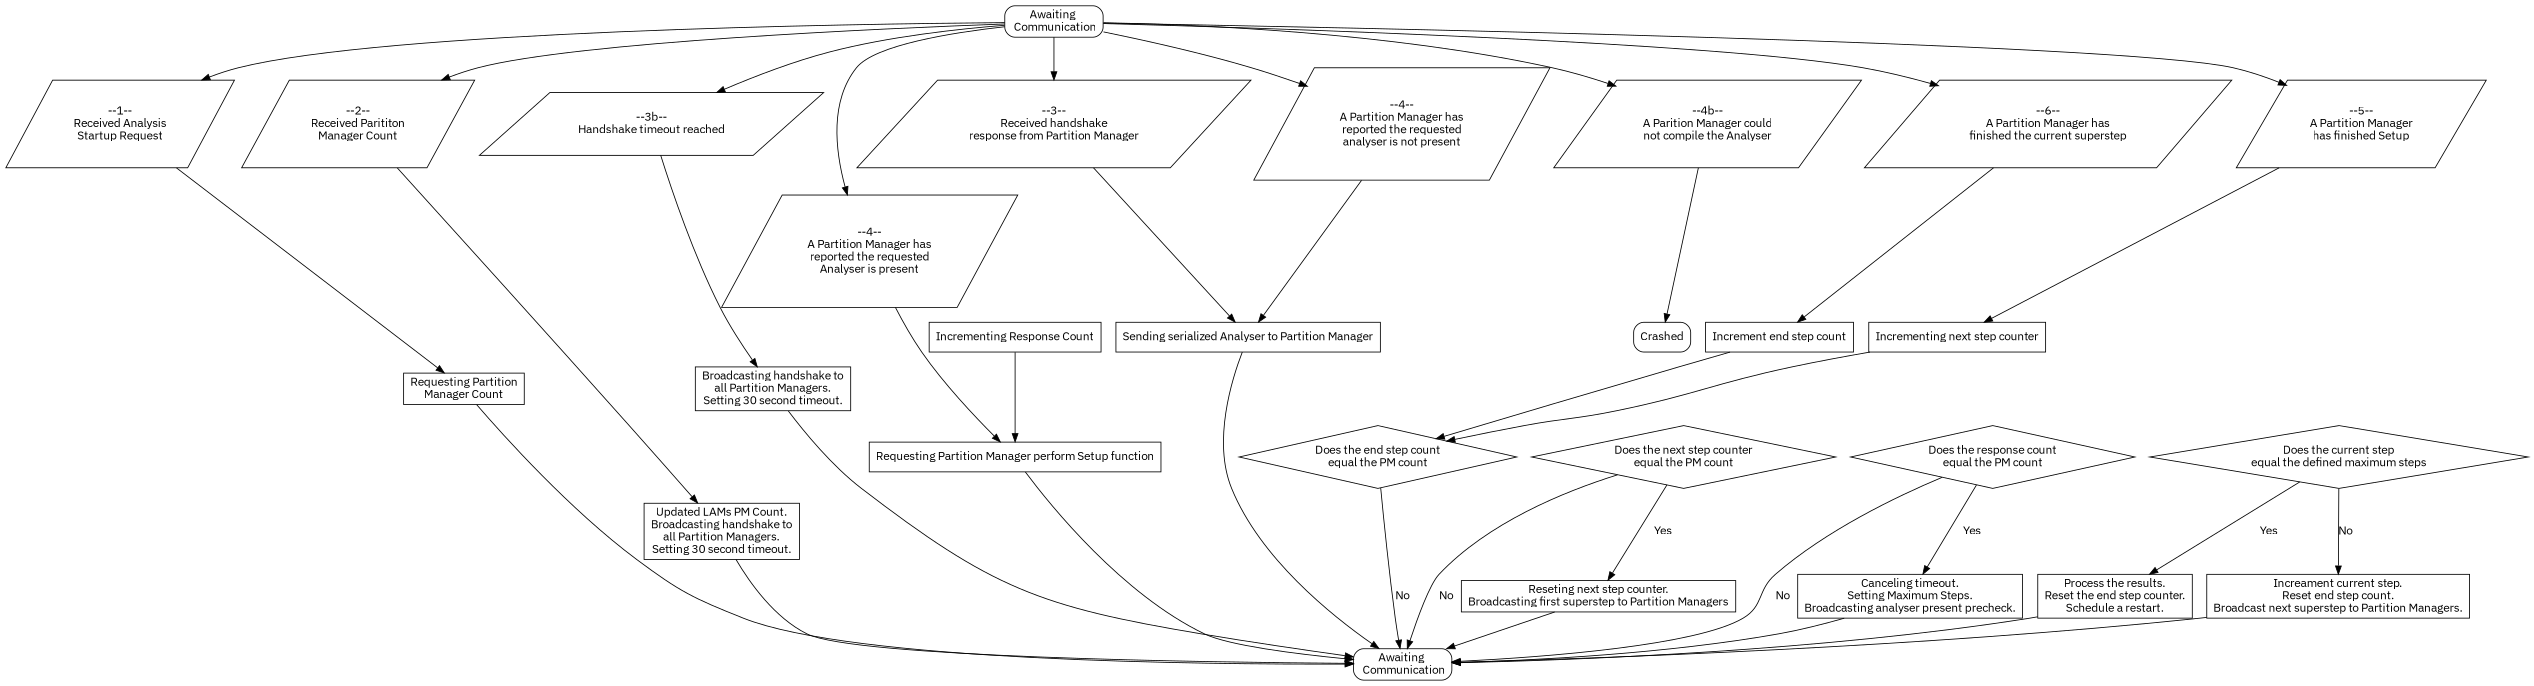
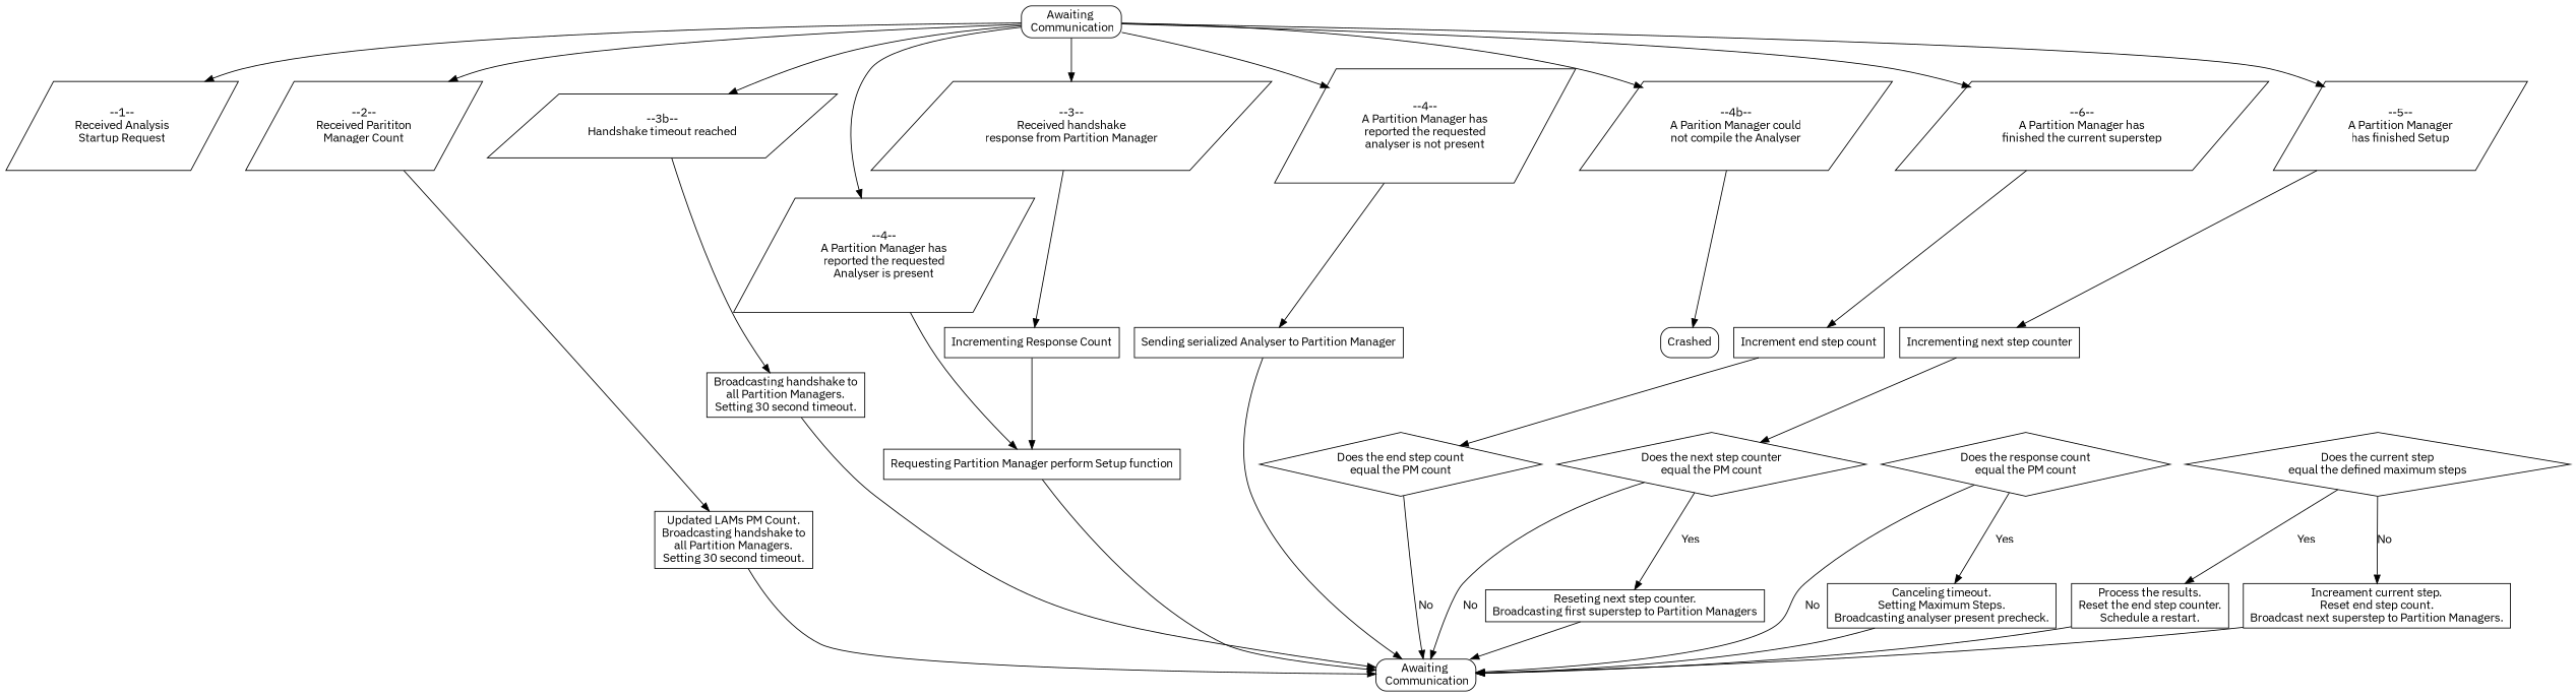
  digraph {
    fontname="IBM Plex Sans"
    node [fontname="IBM Plex Sans" shape=box]
    edge [fontname="IBM Plex Sans"]
    n1 [label="Awaiting \n Communication" style=rounded]
    n2 [label="--1--\nReceived Analysis\nStartup Request" shape=parallelogram]
    n3 [label="--2--\nReceived Parititon\nManager Count" shape=parallelogram]
    n4 [label="--3--\nReceived handshake\nresponse from Partition Manager" shape=parallelogram]
    n5 [label="--3b--\nHandshake timeout reached" shape=parallelogram]
    n6 [label="--4--\nA Partition Manager has\nreported the requested\nAnalyser is present" shape=parallelogram]
    n7 [label="--4--\nA Partition Manager has\nreported the requested\nanalyser is not present" shape=parallelogram]
    n8 [label="--4b--\nA Parition Manager could\nnot compile the Analyser" shape=parallelogram]
    n9 [label="--5--\nA Partition Manager\nhas finished Setup" shape=parallelogram]
    n10 [label="--6--\nA Partition Manager has\nfinished the current superstep" shape=parallelogram]
-   n11 [label="Requesting Partition\nManager Count"]
    n12 [label="Updated LAMs PM Count.\nBroadcasting handshake to\nall Partition Managers.\nSetting 30 second timeout."]
    n13 [label="Incrementing Response Count"]
    n14 [label="Broadcasting handshake to\nall Partition Managers.\nSetting 30 second timeout."]
    n15 [label="Requesting Partition Manager perform Setup function"]
    n16 [label="Sending serialized Analyser to Partition Manager"]
    n17 [label=Crashed style=rounded]
    n18 [label="Incrementing next step counter"]
    n19 [label="Increment end step count"]
    n20 [label="Awaiting \n Communication" style=rounded]
    n21 [label="Does the next step counter\nequal the PM count" shape=diamond]
    n22 [label="Does the end step count\nequal the PM count" shape=diamond]
    n23 [label="Does the response count\nequal the PM count" shape=diamond]
    n24 [label="Canceling timeout.\nSetting Maximum Steps.\nBroadcasting analyser present precheck."]
    n25 [label="Reseting next step counter.\nBroadcasting first superstep to Partition Managers"]
    n26 [label="Process the results.\nReset the end step counter.\nSchedule a restart."]
    n27 [label="Increament current step.\nReset end step count.\nBroadcast next superstep to Partition Managers."]
    n28 [label="Does the current step\nequal the defined maximum steps" shape=diamond]
    n1 -> n2
    n1 -> n3
    n1 -> n4
    n1 -> n5
    n1 -> n6
    n1 -> n7
    n1 -> n8
    n1 -> n9
    n1 -> n10
-   n2 -> n11
    n3 -> n12
-   n4 -> n16
+   n4 -> n13
    n5 -> n14
    n6 -> n15
    n7 -> n16
    n8 -> n17
    n9 -> n18
    n10 -> n19
-   n11 -> n20
    n12 -> n20
    n13 -> n15
    n14 -> n20
    n15 -> n20
    n16 -> n20
-   n18 -> n22
+   n18 -> n21
    n19 -> n22
    n21 -> n20 [label=No]
    n21 -> n25 [label=Yes]
    n22 -> n20 [label=No]
    n23 -> n20 [label=No]
    n23 -> n24 [label=Yes]
    n24 -> n20
    n25 -> n20
    n26 -> n20
    n27 -> n20
    n28 -> n26 [label=Yes]
    n28 -> n27 [label=No]
  }
